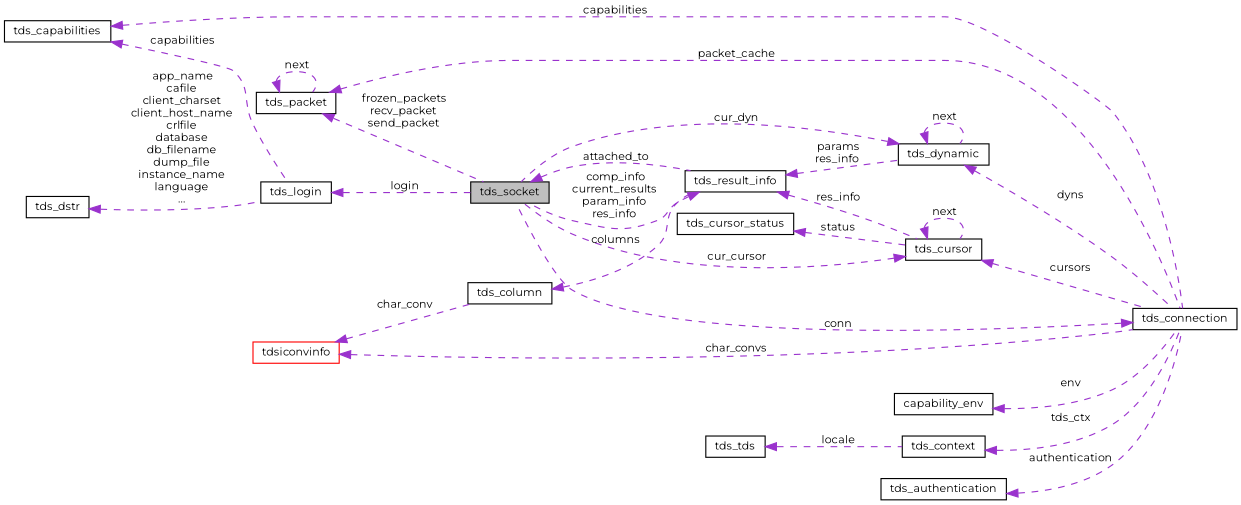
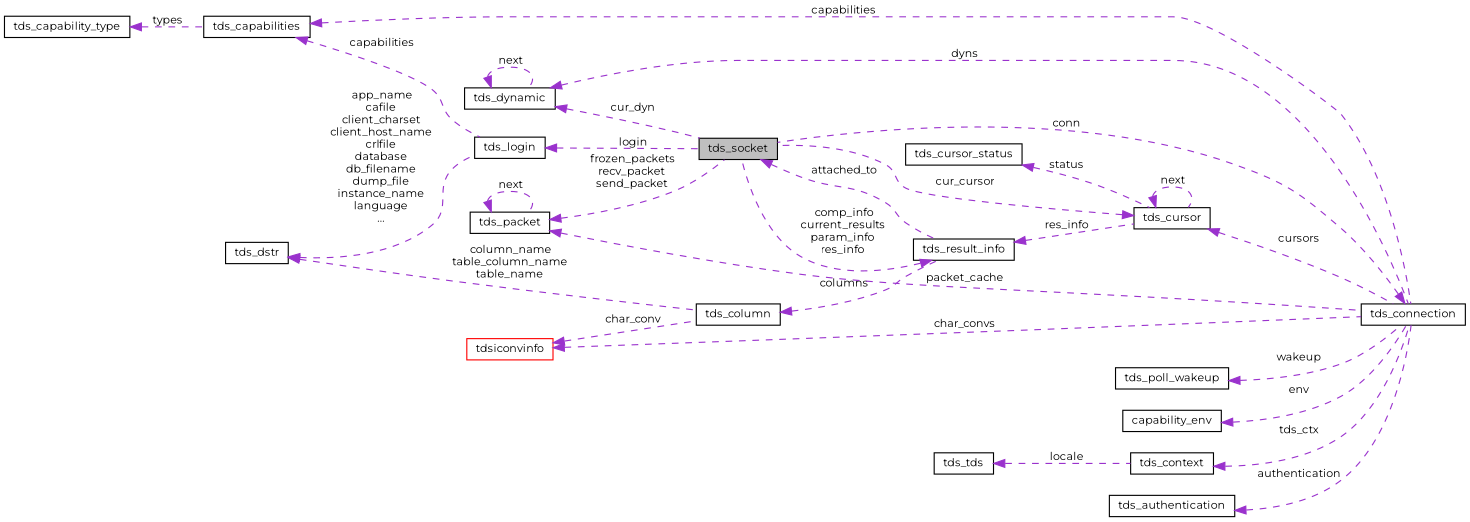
  digraph {
    fontname=Montserrat
    rankdir=LR
    node [color=black fillcolor=white fontname=Montserrat fontsize=10 shape=record style=filled]
    edge [color=darkorchid3 dir=back fontname=Montserrat fontsize=10 labelfontname=Helvetica labelfontsize=10 style=dashed]
    n1 [fillcolor=grey75 fontcolor=black height=0.2 label=tds_socket width=0.4]
    n2 [height=0.2 label=tds_result_info width=0.4]
    n3 [height=0.2 label=tds_dynamic width=0.4]
    n4 [height=0.2 label=tds_cursor width=0.4]
    n5 [height=0.2 label=tds_login width=0.4]
    n6 [height=0.2 label=tds_capabilities width=0.4]
    n7 [height=0.2 label=tds_connection width=0.4]
+   n8 [height=0.2 label=tds_capability_type width=0.4]
    n9 [height=0.2 label=tds_dstr width=0.4]
    n10 [height=0.2 label=tds_column width=0.4]
    n11 [height=0.2 label=tds_packet width=0.4]
    n12 [color=red height=0.2 label=tdsiconvinfo width=0.4]
    n13 [height=0.2 label=tds_cursor_status width=0.4]
+   n14 [height=0.2 label=tds_poll_wakeup width=0.4]
    n15 [height=0.2 label=capability_env width=0.4]
    n16 [height=0.2 label=tds_context width=0.4]
    n17 [height=0.2 label=tds_tds width=0.4]
    n18 [height=0.2 label=tds_authentication width=0.4]
    n1 -> n2 [label=" attached_to"]
    n2 -> n1 [label=" comp_info\ncurrent_results\nparam_info\nres_info"]
-   n2 -> n3 [label=" params\nres_info"]
    n2 -> n4 [label=" res_info"]
    n3 -> n1 [label=" cur_dyn"]
    n3 -> n3 [label=" next"]
    n3 -> n7 [label=" dyns"]
    n4 -> n1 [label=" cur_cursor"]
    n4 -> n4 [label=" next"]
    n4 -> n7 [label=" cursors"]
    n5 -> n1 [label=" login"]
    n6 -> n5 [label=" capabilities"]
    n6 -> n7 [label=" capabilities"]
    n7 -> n1 [label=" conn"]
+   n8 -> n6 [label=" types"]
    n9 -> n5 [label=" app_name\ncafile\nclient_charset\nclient_host_name\ncrlfile\ndatabase\ndb_filename\ndump_file\ninstance_name\nlanguage\n..."]
+   n9 -> n10 [label=" column_name\ntable_column_name\ntable_name"]
    n10 -> n2 [label=" columns"]
    n11 -> n1 [label=" frozen_packets\nrecv_packet\nsend_packet"]
    n11 -> n7 [label=" packet_cache"]
    n11 -> n11 [label=" next"]
    n12 -> n7 [label=" char_convs"]
    n12 -> n10 [label=" char_conv"]
    n13 -> n4 [label=" status"]
+   n14 -> n7 [label=" wakeup"]
    n15 -> n7 [label=" env"]
    n16 -> n7 [label=" tds_ctx"]
    n17 -> n16 [label=" locale"]
    n18 -> n7 [label=" authentication"]
  }
